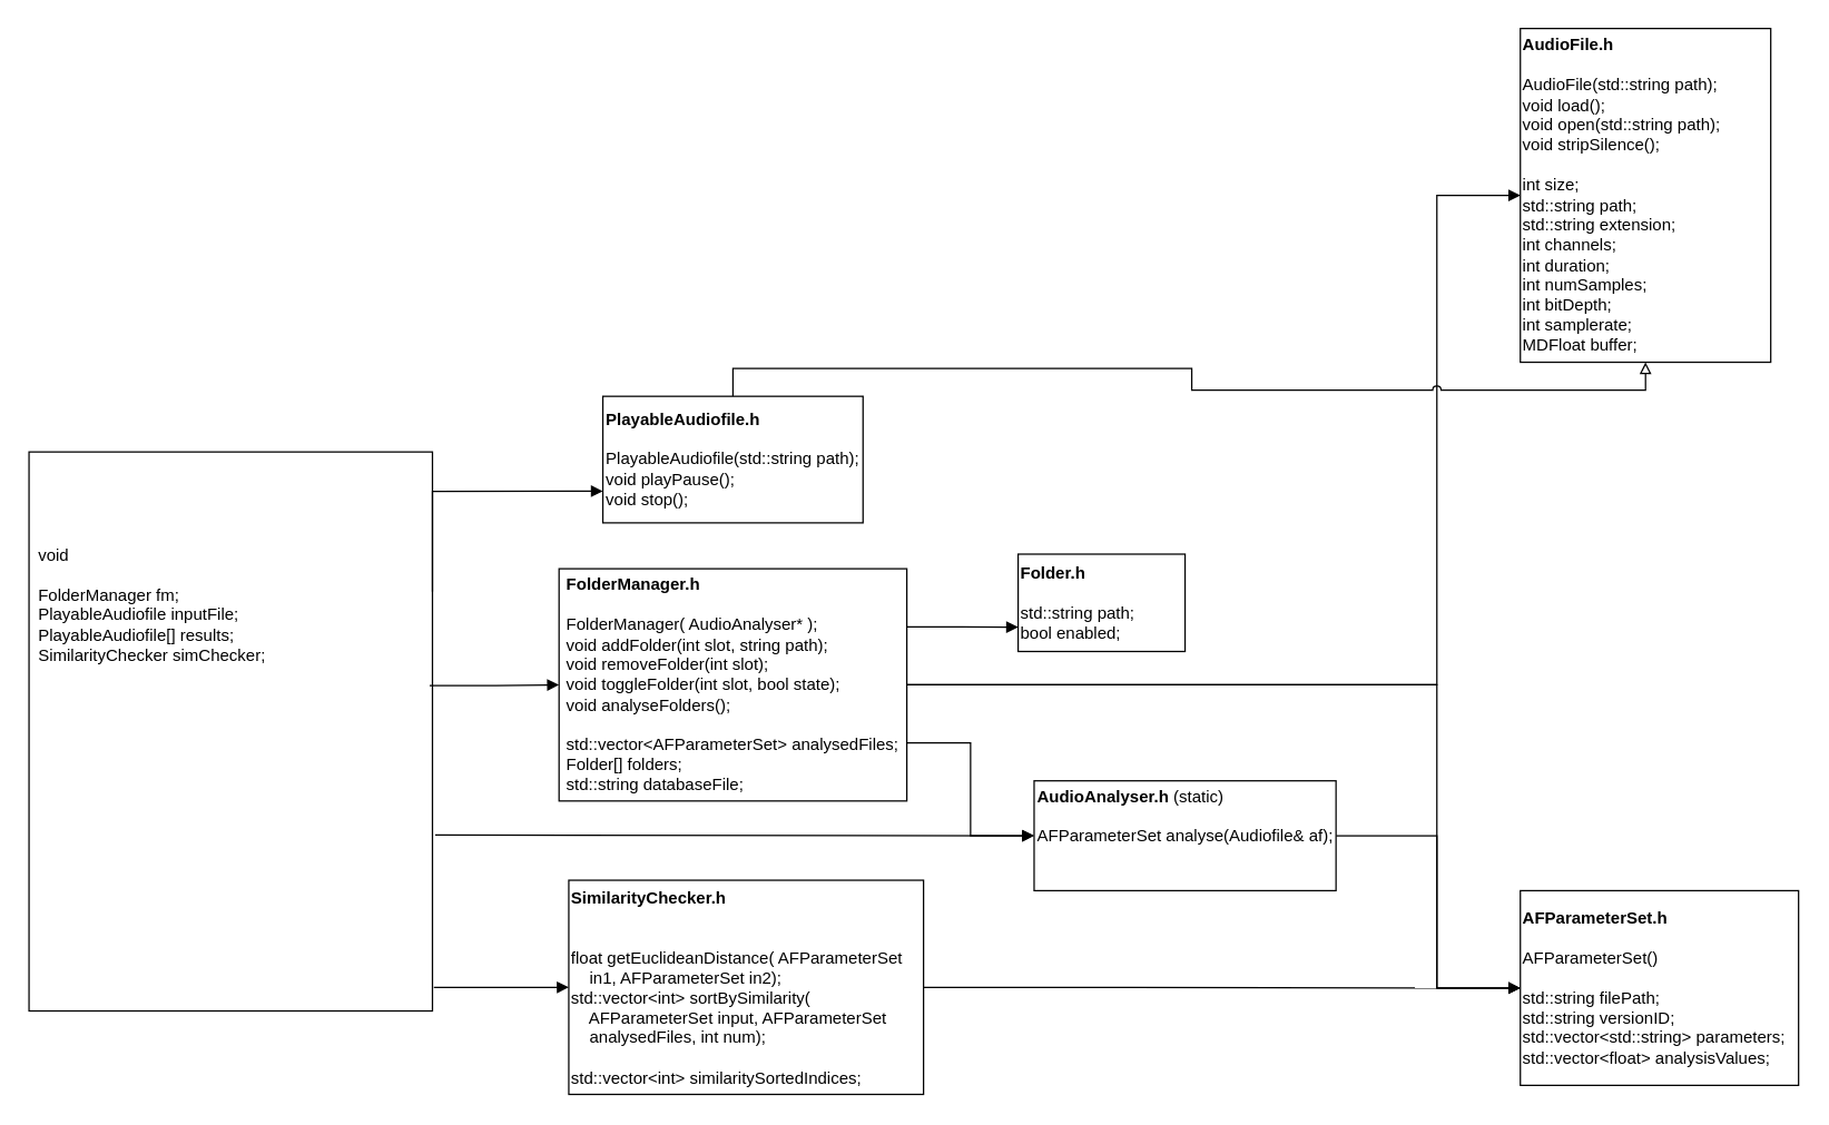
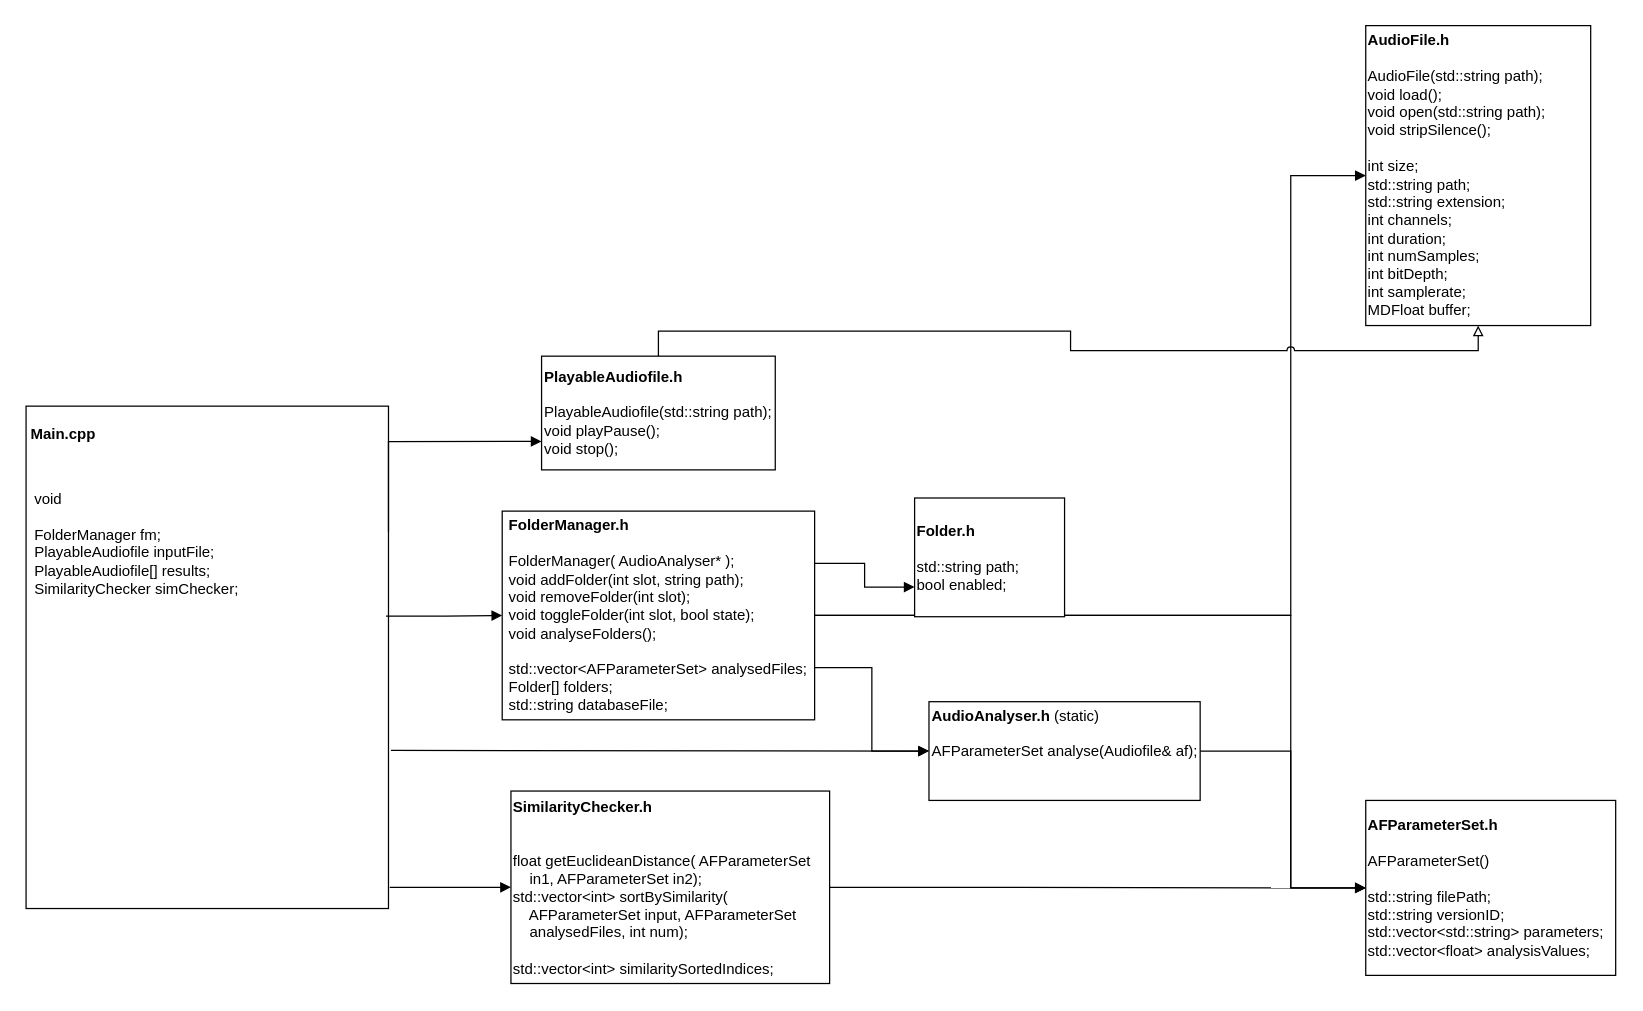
  <mxCell id="0" />
  <mxCell id="1" parent="0" />
  <mxCell id="2" value="" style="group" vertex="1" connectable="0" parent="1"><mxGeometry x="20" y="504.5" width="290" height="254" as="geometry" /></mxCell>
  <mxCell id="3" value="" style="whiteSpace=wrap;html=1;" vertex="1" parent="2"><mxGeometry y="-180" width="290" height="402" as="geometry" /></mxCell>
  <mxCell id="4" style="edgeStyle=orthogonalEdgeStyle;rounded=0;orthogonalLoop=1;jettySize=auto;html=1;exitX=0.993;exitY=0.418;exitDx=0;exitDy=0;endArrow=block;endFill=1;exitPerimeter=0;" edge="1" parent="1" source="3" target="9"><mxGeometry relative="1" as="geometry"><mxPoint x="412" y="539.5" as="targetPoint" /></mxGeometry></mxCell>
  <mxCell id="5" style="edgeStyle=orthogonalEdgeStyle;rounded=0;orthogonalLoop=1;jettySize=auto;html=1;endArrow=block;endFill=1;exitX=1;exitY=0.25;exitDx=0;exitDy=0;entryX=0;entryY=0.75;entryDx=0;entryDy=0;" edge="1" parent="1" source="9" target="13"><mxGeometry relative="1" as="geometry"><mxPoint x="660" y="534.5" as="sourcePoint" /><mxPoint x="731" y="451" as="targetPoint" /></mxGeometry></mxCell>
  <mxCell id="6" style="edgeStyle=orthogonalEdgeStyle;rounded=0;jumpStyle=arc;orthogonalLoop=1;jettySize=auto;html=1;exitX=1;exitY=0.5;exitDx=0;exitDy=0;entryX=0;entryY=0.5;entryDx=0;entryDy=0;startArrow=none;startFill=0;endArrow=block;endFill=1;" edge="1" parent="1" source="9" target="12"><mxGeometry relative="1" as="geometry"><Array as="points"><mxPoint x="1032" y="492" /><mxPoint x="1032" y="710" /></Array></mxGeometry></mxCell>
  <mxCell id="7" style="edgeStyle=orthogonalEdgeStyle;rounded=0;jumpStyle=arc;orthogonalLoop=1;jettySize=auto;html=1;exitX=1;exitY=0.5;exitDx=0;exitDy=0;entryX=0;entryY=0.5;entryDx=0;entryDy=0;startArrow=none;startFill=0;endArrow=block;endFill=1;" edge="1" parent="1" source="9" target="20"><mxGeometry relative="1" as="geometry"><Array as="points"><mxPoint x="1032" y="492" /><mxPoint x="1032" y="140" /></Array></mxGeometry></mxCell>
  <mxCell id="8" style="edgeStyle=orthogonalEdgeStyle;rounded=0;jumpStyle=arc;orthogonalLoop=1;jettySize=auto;html=1;exitX=1;exitY=0.75;exitDx=0;exitDy=0;entryX=0;entryY=0.5;entryDx=0;entryDy=0;startArrow=none;startFill=0;endArrow=block;endFill=1;" edge="1" parent="1" source="9" target="11"><mxGeometry relative="1" as="geometry" /></mxCell>
  <mxCell id="9" value="&lt;div align=&quot;left&quot;&gt;&lt;b&gt;FolderManager.h&lt;/b&gt;&lt;/div&gt;&lt;div align=&quot;left&quot;&gt;&lt;br&gt;&lt;/div&gt;&lt;div align=&quot;left&quot;&gt;FolderManager( AudioAnalyser* );&lt;/div&gt;&lt;div align=&quot;left&quot;&gt;void addFolder(int slot, string path);&lt;/div&gt;&lt;div align=&quot;left&quot;&gt;void removeFolder(int slot);&lt;/div&gt;&lt;div align=&quot;left&quot;&gt;void toggleFolder(int slot, bool state);&lt;/div&gt;&lt;div align=&quot;left&quot;&gt;void analyseFolders();&lt;/div&gt;&lt;div align=&quot;left&quot;&gt;&lt;br&gt;&lt;/div&gt;&lt;div align=&quot;left&quot;&gt;std::vector&amp;lt;AFParameterSet&amp;gt; analysedFiles;&lt;/div&gt;&lt;div align=&quot;left&quot;&gt;Folder[] folders;&lt;/div&gt;&lt;div align=&quot;left&quot;&gt;std::string databaseFile;&lt;br&gt;&lt;/div&gt;" style="rounded=0;whiteSpace=wrap;html=1;" vertex="1" parent="1"><mxGeometry x="401" y="408.5" width="250" height="167" as="geometry" /></mxCell>
  <mxCell id="10" style="edgeStyle=orthogonalEdgeStyle;rounded=0;jumpStyle=arc;orthogonalLoop=1;jettySize=auto;html=1;exitX=1;exitY=0.5;exitDx=0;exitDy=0;entryX=0;entryY=0.5;entryDx=0;entryDy=0;startArrow=none;startFill=0;endArrow=block;endFill=0;" edge="1" parent="1" source="11" target="12"><mxGeometry relative="1" as="geometry"><Array as="points"><mxPoint x="1032" y="600" /><mxPoint x="1032" y="710" /></Array></mxGeometry></mxCell>
  <mxCell id="11" value="&lt;div&gt;&lt;b&gt;AudioAnalyser.h &lt;/b&gt;(static)&lt;/div&gt;&lt;div&gt;&lt;b&gt;&lt;br&gt;&lt;/b&gt;&lt;/div&gt;&lt;div&gt;AFParameterSet analyse(Audiofile&amp;amp; af);&lt;br&gt;&lt;/div&gt;&lt;div&gt;&lt;br&gt;&lt;/div&gt;&lt;div&gt;&lt;br&gt;&lt;/div&gt;" style="rounded=0;whiteSpace=wrap;html=1;align=left;" vertex="1" parent="1"><mxGeometry x="742.5" y="561" width="217" height="79" as="geometry" /></mxCell>
  <mxCell id="12" value="&lt;div&gt;&lt;b&gt;AFParameterSet.h&lt;/b&gt;&lt;/div&gt;&lt;div&gt;&lt;b&gt;&lt;br&gt;&lt;/b&gt;&lt;/div&gt;&lt;div&gt;AFParameterSet()&lt;/div&gt;&lt;div&gt;&lt;br&gt;&lt;/div&gt;&lt;div&gt;std::string filePath;&lt;br&gt;&lt;/div&gt;&lt;div&gt;std::string versionID;&lt;br&gt;&lt;/div&gt;&lt;div&gt;std::vector&amp;lt;std::string&amp;gt; parameters;&lt;br&gt;&lt;/div&gt;&lt;div&gt;std::vector&amp;lt;float&amp;gt; analysisValues;&lt;/div&gt;" style="whiteSpace=wrap;html=1;align=left;" vertex="1" parent="1"><mxGeometry x="1092" y="640" width="200" height="140" as="geometry" /></mxCell>
- <mxCell id="13" value="&lt;div&gt;&lt;b&gt;Folder.h&lt;/b&gt;&lt;/div&gt;&lt;div&gt;&lt;b&gt;&lt;br&gt;&lt;/b&gt;&lt;/div&gt;&lt;div&gt;std::string path;&lt;/div&gt;&lt;div&gt;bool enabled;&lt;br&gt;&lt;b&gt;&lt;/b&gt;&lt;/div&gt;" style="rounded=0;whiteSpace=wrap;html=1;align=left;" vertex="1" parent="1"><mxGeometry x="731" y="398" width="120" height="70" as="geometry" /></mxCell>
+ <mxCell id="13" value="&lt;div&gt;&lt;b&gt;Folder.h&lt;/b&gt;&lt;/div&gt;&lt;div&gt;&lt;b&gt;&lt;br&gt;&lt;/b&gt;&lt;/div&gt;&lt;div&gt;std::string path;&lt;/div&gt;&lt;div&gt;bool enabled;&lt;br&gt;&lt;b&gt;&lt;/b&gt;&lt;/div&gt;" style="rounded=0;whiteSpace=wrap;html=1;align=left;" vertex="1" parent="1"><mxGeometry x="731" y="398" width="120" height="95" as="geometry" /></mxCell>
  <mxCell id="14" style="edgeStyle=orthogonalEdgeStyle;rounded=0;jumpStyle=arc;orthogonalLoop=1;jettySize=auto;html=1;exitX=1;exitY=0.5;exitDx=0;exitDy=0;entryX=0;entryY=0.5;entryDx=0;entryDy=0;startArrow=none;startFill=0;endArrow=block;endFill=1;" edge="1" parent="1" source="15" target="12"><mxGeometry relative="1" as="geometry" /></mxCell>
  <mxCell id="15" value="&lt;div&gt;&lt;b&gt;SimilarityChecker.h&lt;/b&gt;&lt;/div&gt;&lt;div&gt;&lt;b&gt;&lt;br&gt;&lt;/b&gt;&lt;/div&gt;&lt;div&gt;&lt;br&gt;&lt;div&gt;float getEuclideanDistance( AFParameterSet &lt;br&gt;&lt;/div&gt;&lt;div&gt;&amp;nbsp;&amp;nbsp;&amp;nbsp; in1, AFParameterSet in2);&lt;/div&gt;&lt;div&gt;std::vector&amp;lt;int&amp;gt; sortBySimilarity( &lt;br&gt;&lt;/div&gt;&lt;div&gt;&amp;nbsp;&amp;nbsp;&amp;nbsp; AFParameterSet input, AFParameterSet &lt;br&gt;&lt;/div&gt;&lt;div&gt;&amp;nbsp;&amp;nbsp;&amp;nbsp; analysedFiles, int num);&lt;br&gt;&lt;/div&gt;&lt;div&gt;&lt;br&gt;&lt;/div&gt;std::vector&amp;lt;int&amp;gt; similaritySortedIndices;&lt;/div&gt;" style="whiteSpace=wrap;html=1;align=left;" vertex="1" parent="1"><mxGeometry x="408" y="632.5" width="255" height="154" as="geometry" /></mxCell>
  <mxCell id="16" style="edgeStyle=orthogonalEdgeStyle;rounded=0;jumpStyle=arc;orthogonalLoop=1;jettySize=auto;html=1;entryX=0;entryY=0.5;entryDx=0;entryDy=0;startArrow=none;startFill=0;endArrow=block;endFill=1;" edge="1" parent="1" target="15"><mxGeometry relative="1" as="geometry"><mxPoint x="311" y="709.5" as="sourcePoint" /></mxGeometry></mxCell>
  <mxCell id="17" style="edgeStyle=orthogonalEdgeStyle;rounded=0;jumpStyle=arc;orthogonalLoop=1;jettySize=auto;html=1;entryX=0;entryY=0.5;entryDx=0;entryDy=0;startArrow=none;startFill=0;endArrow=block;endFill=1;" edge="1" parent="1" target="11"><mxGeometry relative="1" as="geometry"><mxPoint x="312" y="600" as="sourcePoint" /></mxGeometry></mxCell>
+ <mxCell id="18" value="&lt;b&gt;Main.cpp&lt;/b&gt;" style="text;html=1;strokeColor=none;fillColor=none;align=center;verticalAlign=middle;whiteSpace=wrap;rounded=0;" vertex="1" parent="1"><mxGeometry x="30" y="329.94" width="40" height="33.13" as="geometry" /></mxCell>
  <mxCell id="19" value="&lt;div&gt;void&lt;br&gt;&lt;/div&gt;&lt;div&gt;&lt;br&gt;&lt;/div&gt;&lt;div&gt;FolderManager fm;&lt;/div&gt;&lt;div&gt;PlayableAudiofile inputFile;&lt;/div&gt;&lt;div&gt;PlayableAudiofile[] results;&lt;/div&gt;&lt;div&gt;SimilarityChecker simChecker;&lt;br&gt;&lt;/div&gt;" style="text;html=1;strokeColor=none;fillColor=none;align=left;verticalAlign=top;whiteSpace=wrap;rounded=0;" vertex="1" parent="1"><mxGeometry x="25" y="384.795" width="255" height="197.205" as="geometry" /></mxCell>
  <mxCell id="20" value="&lt;div&gt;&lt;b&gt;AudioFile.h&lt;/b&gt;&lt;/div&gt;&lt;div&gt;&lt;b&gt;&lt;br&gt;&lt;/b&gt;&lt;/div&gt;&lt;div&gt;AudioFile(std::string path);&lt;/div&gt;&lt;div&gt;void load();&lt;/div&gt;&lt;div&gt;void open(std::string path);&lt;/div&gt;&lt;div&gt;void stripSilence();&lt;br&gt;&lt;b&gt;&lt;/b&gt;&lt;/div&gt;&lt;div&gt;&lt;b&gt;&lt;br&gt;&lt;/b&gt;&lt;/div&gt;int size;&lt;div&gt;std::string path;&lt;/div&gt;&lt;div&gt;&lt;div&gt;std::string extension;&lt;/div&gt;&lt;div&gt;int channels;&lt;/div&gt;&lt;div&gt;int duration;&lt;/div&gt;&lt;div&gt;int numSamples;&lt;/div&gt;&lt;div&gt;int bitDepth;&lt;/div&gt;&lt;div&gt;int samplerate;&lt;br&gt;&lt;/div&gt;&lt;div&gt;MDFloat buffer;&lt;br&gt;&lt;/div&gt;&lt;/div&gt;" style="whiteSpace=wrap;html=1;align=left;" vertex="1" parent="1"><mxGeometry x="1092" width="180" height="240" as="geometry" y="20" /></mxCell>
  <mxCell id="21" style="edgeStyle=orthogonalEdgeStyle;rounded=0;jumpStyle=arc;orthogonalLoop=1;jettySize=auto;html=1;exitX=0.5;exitY=0;exitDx=0;exitDy=0;entryX=0.5;entryY=1;entryDx=0;entryDy=0;startArrow=none;startFill=0;endArrow=block;endFill=0;" edge="1" parent="1" source="22" target="20"><mxGeometry relative="1" as="geometry" /></mxCell>
  <mxCell id="22" value="&lt;div&gt;&lt;b&gt;PlayableAudiofile.h&lt;/b&gt;&lt;/div&gt;&lt;div&gt;&lt;b&gt;&lt;br&gt;&lt;/b&gt;&lt;/div&gt;&lt;div&gt;PlayableAudiofile(std::string path);&lt;/div&gt;&lt;div&gt;void playPause();&lt;/div&gt;&lt;div&gt;void stop();&lt;/div&gt;" style="rounded=0;whiteSpace=wrap;html=1;align=left;" vertex="1" parent="1"><mxGeometry x="432.5" y="284.5" width="187" height="91" as="geometry" /></mxCell>
  <mxCell id="23" style="edgeStyle=orthogonalEdgeStyle;rounded=0;jumpStyle=arc;orthogonalLoop=1;jettySize=auto;html=1;exitX=1;exitY=0.25;exitDx=0;exitDy=0;entryX=0;entryY=0.75;entryDx=0;entryDy=0;startArrow=none;startFill=0;endArrow=block;endFill=1;" edge="1" parent="1" source="3" target="22"><mxGeometry relative="1" as="geometry"><Array as="points"><mxPoint x="310" y="352" /></Array></mxGeometry></mxCell>
